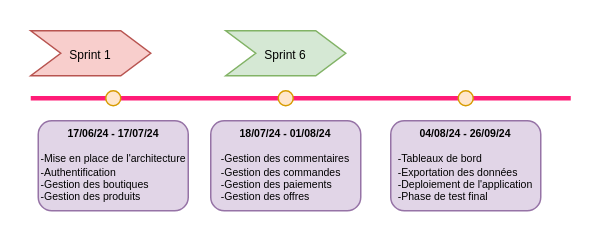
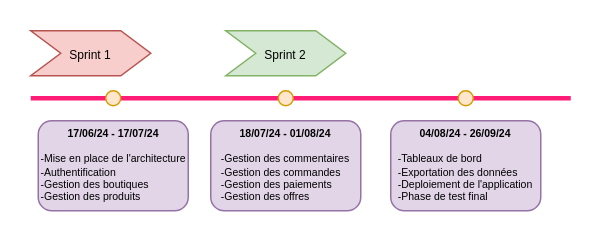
  <mxCell id="0" />
  <mxCell id="1" parent="0" />
  <mxCell id="2" value="&lt;div style=&quot;font-size: 7px;&quot; align=&quot;center&quot;&gt;&lt;b&gt;&lt;font style=&quot;font-size: 7px;&quot;&gt;17/06/24 - 17/07/24&lt;br&gt;&lt;/font&gt;&lt;/b&gt;&lt;/div&gt;&lt;div style=&quot;font-size: 7px;&quot; align=&quot;left&quot;&gt;&lt;b&gt;&lt;font style=&quot;font-size: 7px;&quot;&gt;&lt;br&gt;&lt;/font&gt;&lt;/b&gt;&lt;/div&gt;&lt;div style=&quot;font-size: 7px;&quot; align=&quot;left&quot;&gt;&lt;font style=&quot;font-size: 7px;&quot;&gt;-Mise en place de l'architecture &lt;br&gt;&lt;/font&gt;&lt;/div&gt;&lt;div style=&quot;font-size: 7px;&quot; align=&quot;left&quot;&gt;&lt;font style=&quot;font-size: 7px;&quot;&gt;-Authentification&lt;/font&gt;&lt;/div&gt;&lt;div style=&quot;font-size: 7px;&quot; align=&quot;left&quot;&gt;&lt;font style=&quot;font-size: 7px;&quot;&gt;-Gestion des boutiques&lt;/font&gt;&lt;/div&gt;&lt;div style=&quot;font-size: 7px;&quot; align=&quot;left&quot;&gt;&lt;font style=&quot;font-size: 7px;&quot;&gt;-Gestion des produits&lt;/font&gt;&lt;/div&gt;" style="rounded=1;whiteSpace=wrap;html=1;fillColor=#e1d5e7;strokeColor=#9673a6;align=left;" parent="1" vertex="1"><mxGeometry x="25" y="80" width="100" height="60" as="geometry" /></mxCell>
  <mxCell id="3" value="" style="endArrow=none;html=1;rounded=0;strokeColor=#FF1C77;strokeWidth=3;" parent="1" edge="1"><mxGeometry width="50" height="50" relative="1" as="geometry"><mxPoint x="20" y="65" as="sourcePoint" /><mxPoint x="380" y="65" as="targetPoint" /></mxGeometry></mxCell>
  <mxCell id="4" value="" style="ellipse;whiteSpace=wrap;html=1;aspect=fixed;perimeterSpacing=4;strokeWidth=1;fillColor=#ffe6cc;strokeColor=#d79b00;" parent="1" vertex="1"><mxGeometry x="70" y="60" width="10" height="10" as="geometry" /></mxCell>
  <mxCell id="5" value="&lt;font style=&quot;font-size: 8px;&quot;&gt;Sprint 1&lt;/font&gt;" style="shape=step;perimeter=stepPerimeter;whiteSpace=wrap;html=1;fixedSize=1;fillColor=#f8cecc;strokeColor=#b85450;" parent="1" vertex="1"><mxGeometry x="20" y="20" width="80" height="30" as="geometry" /></mxCell>
  <mxCell id="6" value="&lt;div style=&quot;font-size: 7px;&quot;&gt;&lt;b&gt;&lt;font style=&quot;font-size: 7px;&quot;&gt;18/07/24 - 01/08/24&lt;br&gt;&lt;/font&gt;&lt;/b&gt;&lt;/div&gt;&lt;div style=&quot;font-size: 7px;&quot; align=&quot;left&quot;&gt;&lt;b&gt;&lt;font style=&quot;font-size: 7px;&quot;&gt;&lt;br&gt;&lt;/font&gt;&lt;/b&gt;&lt;/div&gt;&lt;div style=&quot;font-size: 7px;&quot; align=&quot;left&quot;&gt;&lt;font style=&quot;font-size: 7px;&quot;&gt;-Gestion des commentaires&lt;br&gt;&lt;/font&gt;&lt;/div&gt;&lt;div style=&quot;font-size: 7px;&quot; align=&quot;left&quot;&gt;&lt;font style=&quot;font-size: 7px;&quot;&gt;-Gestion des commandes&lt;br&gt;&lt;/font&gt;&lt;/div&gt;&lt;div style=&quot;font-size: 7px;&quot; align=&quot;left&quot;&gt;&lt;font style=&quot;font-size: 7px;&quot;&gt;-Gestion des paiements&lt;/font&gt;&lt;/div&gt;&lt;div style=&quot;font-size: 7px;&quot; align=&quot;left&quot;&gt;&lt;font style=&quot;font-size: 7px;&quot;&gt;-Gestion des offres&lt;br&gt;&lt;/font&gt;&lt;/div&gt;" style="rounded=1;whiteSpace=wrap;html=1;fillColor=#e1d5e7;strokeColor=#9673a6;" parent="1" vertex="1"><mxGeometry x="140" y="80" width="100" height="60" as="geometry" /></mxCell>
  <mxCell id="7" value="" style="ellipse;whiteSpace=wrap;html=1;aspect=fixed;perimeterSpacing=4;strokeWidth=1;fillColor=#ffe6cc;strokeColor=#d79b00;" parent="1" vertex="1"><mxGeometry x="185" y="60" width="10" height="10" as="geometry" /></mxCell>
- <mxCell id="8" value="&lt;font style=&quot;font-size: 8px;&quot;&gt;Sprint 6&lt;br&gt;&lt;/font&gt;" style="shape=step;perimeter=stepPerimeter;whiteSpace=wrap;html=1;fixedSize=1;fillColor=#d5e8d4;strokeColor=#82b366;" parent="1" vertex="1"><mxGeometry x="150" y="20" width="80" height="30" as="geometry" /></mxCell>
+ <mxCell id="8" value="&lt;font style=&quot;font-size: 8px;&quot;&gt;Sprint 2&lt;br&gt;&lt;/font&gt;" style="shape=step;perimeter=stepPerimeter;whiteSpace=wrap;html=1;fixedSize=1;fillColor=#d5e8d4;strokeColor=#82b366;" parent="1" vertex="1"><mxGeometry x="150" y="20" width="80" height="30" as="geometry" /></mxCell>
  <mxCell id="9" value="&lt;div style=&quot;font-size: 7px;&quot;&gt;&lt;b&gt;&lt;font style=&quot;font-size: 7px;&quot;&gt;04/08/24 - 26/09/24&lt;br&gt;&lt;/font&gt;&lt;/b&gt;&lt;/div&gt;&lt;div style=&quot;font-size: 7px;&quot;&gt;&lt;b&gt;&lt;font style=&quot;font-size: 7px;&quot;&gt;&lt;br&gt;&lt;/font&gt;&lt;/b&gt;&lt;/div&gt;&lt;div style=&quot;font-size: 7px;&quot; align=&quot;left&quot;&gt;&lt;font style=&quot;font-size: 7px;&quot;&gt;-Tableaux de bord&lt;br&gt;&lt;/font&gt;&lt;/div&gt;&lt;div style=&quot;font-size: 7px;&quot; align=&quot;left&quot;&gt;&lt;font style=&quot;font-size: 7px;&quot;&gt;-Exportation des données&lt;br&gt;&lt;/font&gt;&lt;/div&gt;&lt;div style=&quot;font-size: 7px;&quot; align=&quot;left&quot;&gt;&lt;font style=&quot;font-size: 7px;&quot;&gt;-Deploiement de l'application&lt;br&gt;&lt;/font&gt;&lt;/div&gt;&lt;div style=&quot;font-size: 7px;&quot; align=&quot;left&quot;&gt;&lt;font style=&quot;font-size: 7px;&quot;&gt;-Phase de test final&lt;br&gt;&lt;/font&gt;&lt;/div&gt;" style="rounded=1;whiteSpace=wrap;html=1;fillColor=#e1d5e7;strokeColor=#9673a6;" parent="1" vertex="1"><mxGeometry x="260" y="80" width="100" height="60" as="geometry" /></mxCell>
  <mxCell id="10" value="" style="ellipse;whiteSpace=wrap;html=1;aspect=fixed;perimeterSpacing=4;strokeWidth=1;fillColor=#ffe6cc;strokeColor=#d79b00;" parent="1" vertex="1"><mxGeometry x="305" y="60" width="10" height="10" as="geometry" /></mxCell>
